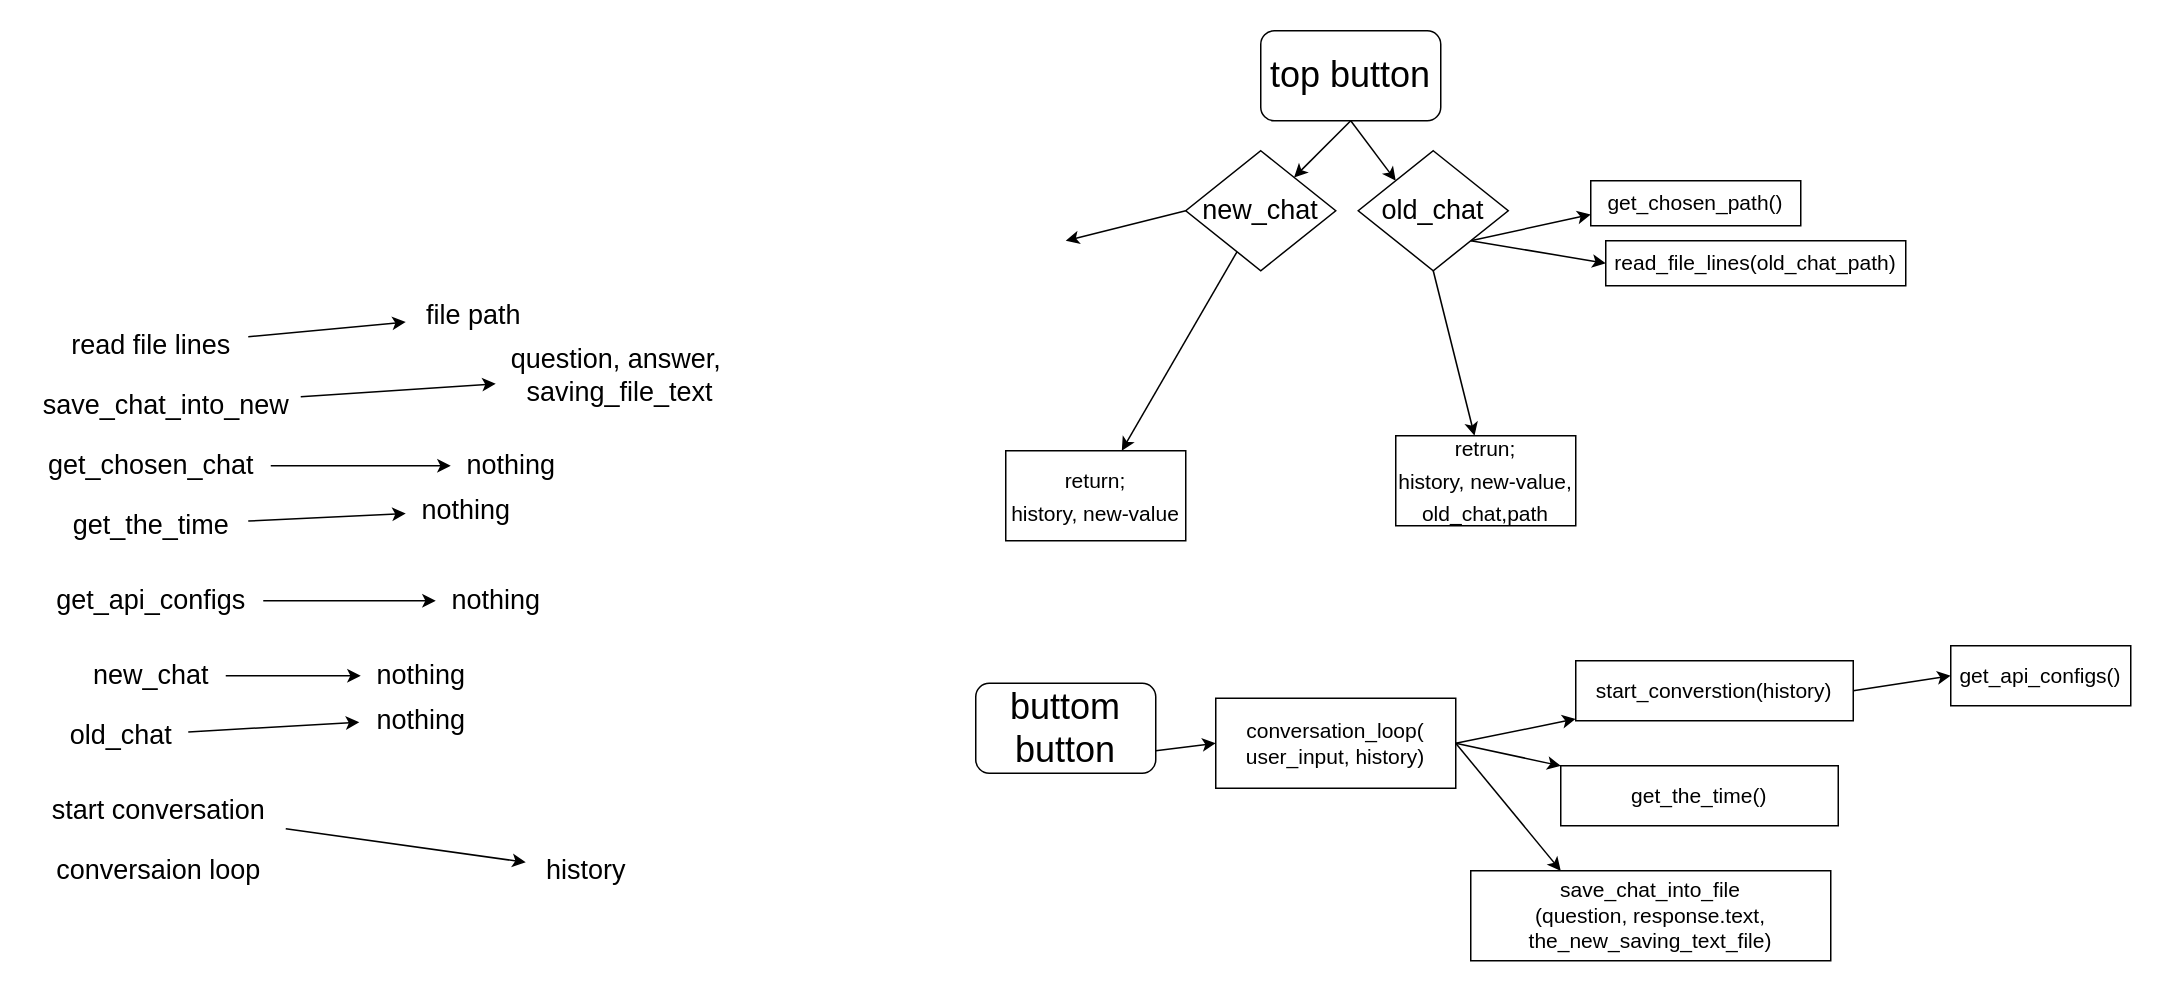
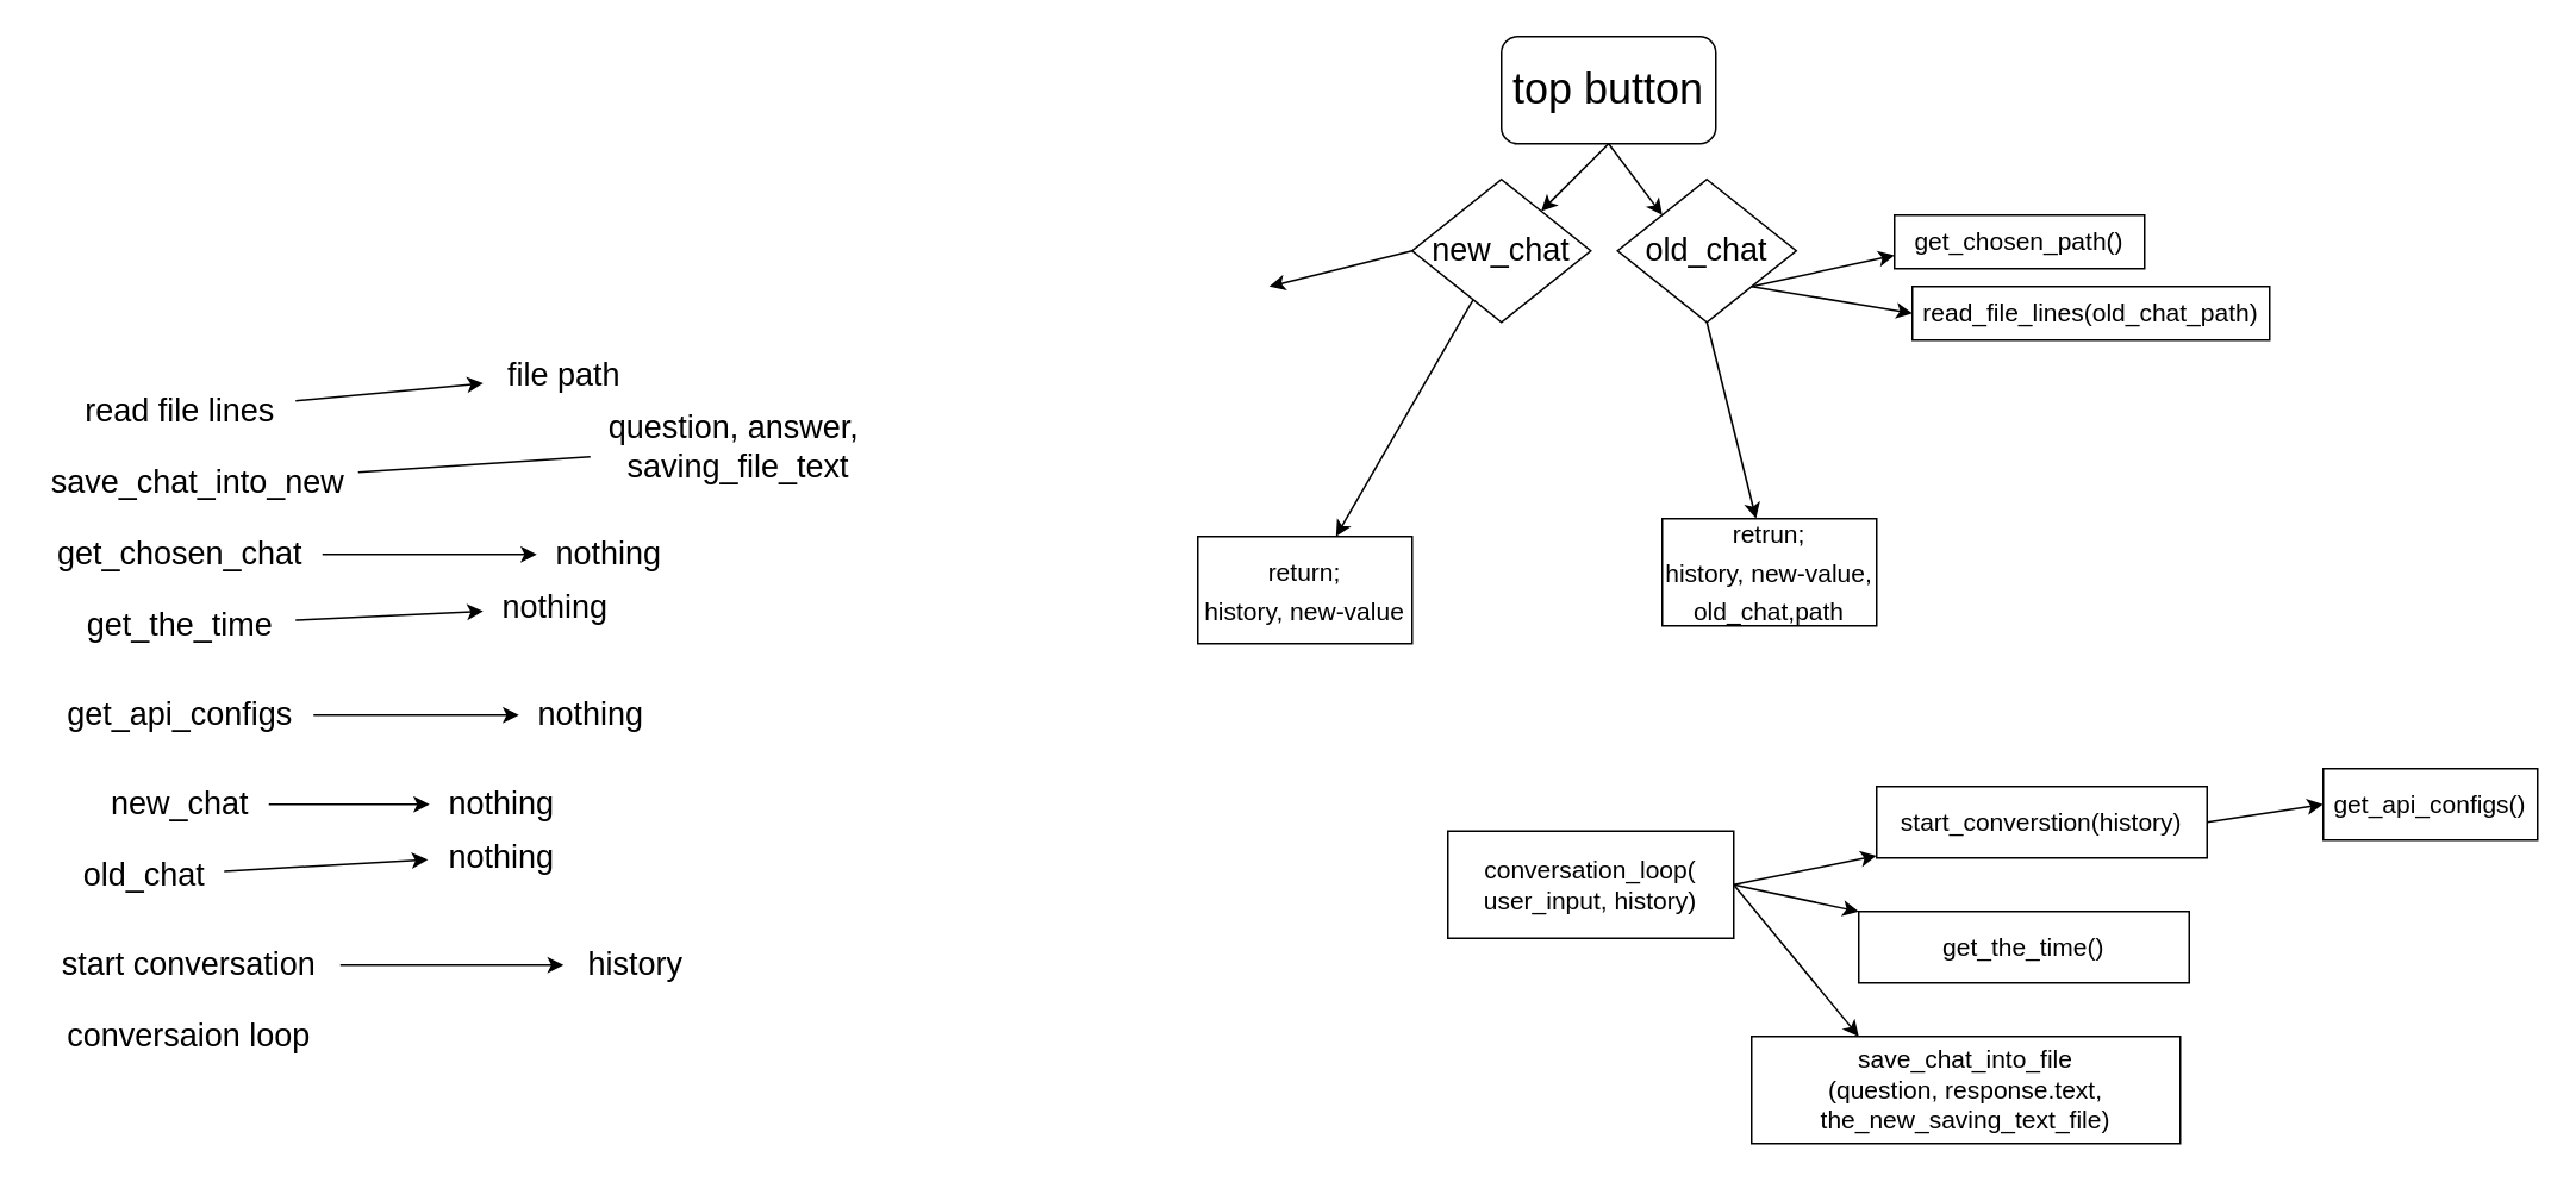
  <mxCell id="0" />
  <mxCell id="1" parent="0" />
  <mxCell id="2" style="edgeStyle=none;html=1;exitX=0;exitY=0;exitDx=0;exitDy=0;entryX=0;entryY=0;entryDx=0;entryDy=0;fontSize=18;" edge="1" parent="1" source="39" target="39"><mxGeometry relative="1" as="geometry" /></mxCell>
  <mxCell id="3" style="edgeStyle=none;html=1;exitX=0.5;exitY=1;exitDx=0;exitDy=0;fontSize=18;" edge="1" parent="1" source="5"><mxGeometry relative="1" as="geometry"><mxPoint x="930" y="120" as="targetPoint" /></mxGeometry></mxCell>
  <mxCell id="4" style="edgeStyle=none;html=1;exitX=0.5;exitY=1;exitDx=0;exitDy=0;fontSize=18;" edge="1" parent="1" source="5" target="35"><mxGeometry relative="1" as="geometry" /></mxCell>
  <mxCell id="5" value="&lt;font style=&quot;font-size: 24px;&quot;&gt;top button&lt;/font&gt;" style="rounded=1;whiteSpace=wrap;html=1;" vertex="1" parent="1"><mxGeometry x="840" y="20" width="120" height="60" as="geometry" /></mxCell>
- <mxCell id="6" style="edgeStyle=none;html=1;exitX=1;exitY=0.75;exitDx=0;exitDy=0;fontSize=14;entryX=0;entryY=0.5;entryDx=0;entryDy=0;" edge="1" parent="1" source="7" target="47"><mxGeometry relative="1" as="geometry"><mxPoint x="830" y="515" as="targetPoint" /></mxGeometry></mxCell>
- <mxCell id="7" value="&lt;font style=&quot;font-size: 24px;&quot;&gt;buttom button&lt;/font&gt;" style="whiteSpace=wrap;html=1;rounded=1;" vertex="1" parent="1"><mxGeometry x="650" y="455" width="120" height="60" as="geometry" /></mxCell>
  <mxCell id="8" value="" style="edgeStyle=none;html=1;fontSize=18;" edge="1" parent="1" source="9" target="25"><mxGeometry relative="1" as="geometry" /></mxCell>
  <mxCell id="9" value="read file lines" style="text;html=1;align=center;verticalAlign=middle;resizable=0;points=[];autosize=1;strokeColor=none;fillColor=none;fontSize=18;" vertex="1" parent="1"><mxGeometry x="35" y="210" width="130" height="40" as="geometry" /></mxCell>
- <mxCell id="10" value="" style="edgeStyle=none;html=1;fontSize=18;" edge="1" parent="1" source="11" target="26"><mxGeometry relative="1" as="geometry" /></mxCell>
+ <mxCell id="10" value="" style="edgeStyle=none;html=1;fontSize=18;endArrow=none;" edge="1" parent="1" source="11" target="26"><mxGeometry relative="1" as="geometry" /></mxCell>
  <mxCell id="11" value="save_chat_into_new" style="text;html=1;align=center;verticalAlign=middle;resizable=0;points=[];autosize=1;strokeColor=none;fillColor=none;fontSize=18;" vertex="1" parent="1"><mxGeometry x="20" y="250" width="180" height="40" as="geometry" /></mxCell>
  <mxCell id="12" value="" style="edgeStyle=none;html=1;fontSize=18;" edge="1" parent="1" source="13" target="27"><mxGeometry relative="1" as="geometry" /></mxCell>
  <mxCell id="13" value="get_chosen_chat" style="text;html=1;align=center;verticalAlign=middle;resizable=0;points=[];autosize=1;strokeColor=none;fillColor=none;fontSize=18;" vertex="1" parent="1"><mxGeometry x="20" y="290" width="160" height="40" as="geometry" /></mxCell>
  <mxCell id="14" value="" style="edgeStyle=none;html=1;fontSize=18;" edge="1" parent="1" source="15" target="28"><mxGeometry relative="1" as="geometry" /></mxCell>
  <mxCell id="15" value="get_the_time" style="text;html=1;align=center;verticalAlign=middle;resizable=0;points=[];autosize=1;strokeColor=none;fillColor=none;fontSize=18;" vertex="1" parent="1"><mxGeometry x="35" y="330" width="130" height="40" as="geometry" /></mxCell>
  <mxCell id="16" value="" style="edgeStyle=none;html=1;fontSize=18;" edge="1" parent="1" source="17" target="29"><mxGeometry relative="1" as="geometry" /></mxCell>
  <mxCell id="17" value="get_api_configs" style="text;html=1;align=center;verticalAlign=middle;resizable=0;points=[];autosize=1;strokeColor=none;fillColor=none;fontSize=18;" vertex="1" parent="1"><mxGeometry x="25" y="380" width="150" height="40" as="geometry" /></mxCell>
  <mxCell id="18" value="" style="edgeStyle=none;html=1;fontSize=18;" edge="1" parent="1" source="19" target="30"><mxGeometry relative="1" as="geometry" /></mxCell>
  <mxCell id="19" value="new_chat" style="text;html=1;align=center;verticalAlign=middle;resizable=0;points=[];autosize=1;strokeColor=none;fillColor=none;fontSize=18;" vertex="1" parent="1"><mxGeometry x="50" y="430" width="100" height="40" as="geometry" /></mxCell>
  <mxCell id="20" value="" style="edgeStyle=none;html=1;fontSize=18;entryX=-0.012;entryY=0.525;entryDx=0;entryDy=0;entryPerimeter=0;" edge="1" parent="1" source="21" target="31"><mxGeometry relative="1" as="geometry"><mxPoint x="240" y="490" as="targetPoint" /></mxGeometry></mxCell>
  <mxCell id="21" value="old_chat" style="text;html=1;align=center;verticalAlign=middle;resizable=0;points=[];autosize=1;strokeColor=none;fillColor=none;fontSize=18;" vertex="1" parent="1"><mxGeometry x="35" y="470" width="90" height="40" as="geometry" /></mxCell>
  <mxCell id="22" value="" style="edgeStyle=none;html=1;fontSize=18;" edge="1" parent="1" source="23" target="32"><mxGeometry relative="1" as="geometry" /></mxCell>
  <mxCell id="23" value="start conversation" style="text;html=1;align=center;verticalAlign=middle;resizable=0;points=[];autosize=1;strokeColor=none;fillColor=none;fontSize=18;" vertex="1" parent="1"><mxGeometry x="20" y="520" width="170" height="40" as="geometry" /></mxCell>
  <mxCell id="24" value="conversaion loop" style="text;html=1;align=center;verticalAlign=middle;resizable=0;points=[];autosize=1;strokeColor=none;fillColor=none;fontSize=18;" vertex="1" parent="1"><mxGeometry x="25" y="560" width="160" height="40" as="geometry" /></mxCell>
  <mxCell id="25" value="file path" style="text;html=1;align=center;verticalAlign=middle;resizable=0;points=[];autosize=1;strokeColor=none;fillColor=none;fontSize=18;" vertex="1" parent="1"><mxGeometry x="270" y="190" width="90" height="40" as="geometry" /></mxCell>
  <mxCell id="26" value="question, answer,&lt;br&gt;&amp;nbsp;saving_file_text" style="text;html=1;align=center;verticalAlign=middle;resizable=0;points=[];autosize=1;strokeColor=none;fillColor=none;fontSize=18;" vertex="1" parent="1"><mxGeometry x="330" y="220" width="160" height="60" as="geometry" /></mxCell>
  <mxCell id="27" value="nothing" style="text;html=1;align=center;verticalAlign=middle;resizable=0;points=[];autosize=1;strokeColor=none;fillColor=none;fontSize=18;" vertex="1" parent="1"><mxGeometry x="300" y="290" width="80" height="40" as="geometry" /></mxCell>
  <mxCell id="28" value="nothing" style="text;html=1;align=center;verticalAlign=middle;resizable=0;points=[];autosize=1;strokeColor=none;fillColor=none;fontSize=18;" vertex="1" parent="1"><mxGeometry x="270" y="320" width="80" height="40" as="geometry" /></mxCell>
  <mxCell id="29" value="nothing" style="text;html=1;align=center;verticalAlign=middle;resizable=0;points=[];autosize=1;strokeColor=none;fillColor=none;fontSize=18;" vertex="1" parent="1"><mxGeometry x="290" y="380" width="80" height="40" as="geometry" /></mxCell>
  <mxCell id="30" value="nothing" style="text;html=1;align=center;verticalAlign=middle;resizable=0;points=[];autosize=1;strokeColor=none;fillColor=none;fontSize=18;" vertex="1" parent="1"><mxGeometry x="240" y="430" width="80" height="40" as="geometry" /></mxCell>
  <mxCell id="31" value="nothing" style="text;html=1;align=center;verticalAlign=middle;resizable=0;points=[];autosize=1;strokeColor=none;fillColor=none;fontSize=18;" vertex="1" parent="1"><mxGeometry x="240" y="460" width="80" height="40" as="geometry" /></mxCell>
- <mxCell id="32" value="history" style="text;html=1;align=center;verticalAlign=middle;resizable=0;points=[];autosize=1;strokeColor=none;fillColor=none;fontSize=18;" vertex="1" parent="1"><mxGeometry x="350" y="560" width="80" height="40" as="geometry" /></mxCell>
+ <mxCell id="32" value="history" style="text;html=1;align=center;verticalAlign=middle;resizable=0;points=[];autosize=1;strokeColor=none;fillColor=none;fontSize=18;" vertex="1" parent="1"><mxGeometry x="315" y="520" width="80" height="40" as="geometry" /></mxCell>
  <mxCell id="33" value="" style="edgeStyle=none;html=1;fontSize=18;" edge="1" parent="1" source="35" target="40"><mxGeometry relative="1" as="geometry" /></mxCell>
  <mxCell id="34" style="edgeStyle=none;html=1;exitX=0;exitY=0.5;exitDx=0;exitDy=0;fontSize=14;" edge="1" parent="1" source="35"><mxGeometry relative="1" as="geometry"><mxPoint x="710" y="160" as="targetPoint" /></mxGeometry></mxCell>
  <mxCell id="35" value="new_chat" style="rhombus;whiteSpace=wrap;html=1;fontSize=18;" vertex="1" parent="1"><mxGeometry x="790" y="100" width="100" height="80" as="geometry" /></mxCell>
  <mxCell id="36" style="edgeStyle=none;html=1;exitX=0.5;exitY=1;exitDx=0;exitDy=0;fontSize=14;" edge="1" parent="1" source="39" target="41"><mxGeometry relative="1" as="geometry" /></mxCell>
  <mxCell id="37" style="edgeStyle=none;html=1;exitX=1;exitY=1;exitDx=0;exitDy=0;fontSize=14;entryX=0;entryY=0.75;entryDx=0;entryDy=0;" edge="1" parent="1" source="39" target="42"><mxGeometry relative="1" as="geometry"><mxPoint x="1040" y="148.923" as="targetPoint" /></mxGeometry></mxCell>
  <mxCell id="38" style="edgeStyle=none;html=1;exitX=1;exitY=1;exitDx=0;exitDy=0;fontSize=14;entryX=0;entryY=0.5;entryDx=0;entryDy=0;" edge="1" parent="1" source="39" target="43"><mxGeometry relative="1" as="geometry"><mxPoint x="1070" y="180" as="targetPoint" /></mxGeometry></mxCell>
  <mxCell id="39" value="old_chat" style="rhombus;whiteSpace=wrap;html=1;fontSize=18;" vertex="1" parent="1"><mxGeometry x="905" y="100" width="100" height="80" as="geometry" /></mxCell>
  <mxCell id="40" value="&lt;font style=&quot;font-size: 14px;&quot;&gt;return;&lt;br&gt;history, new-value&lt;/font&gt;" style="whiteSpace=wrap;html=1;fontSize=18;" vertex="1" parent="1"><mxGeometry x="670" y="300" width="120" height="60" as="geometry" /></mxCell>
  <mxCell id="41" value="&lt;span style=&quot;font-size: 14px;&quot;&gt;retrun;&lt;br&gt;history, new-value, old_chat,path&lt;br&gt;&lt;/span&gt;" style="whiteSpace=wrap;html=1;fontSize=18;" vertex="1" parent="1"><mxGeometry x="930" y="290" width="120" height="60" as="geometry" /></mxCell>
  <mxCell id="42" value="get_chosen_path()" style="whiteSpace=wrap;html=1;fontSize=14;" vertex="1" parent="1"><mxGeometry x="1060" y="120" width="140" height="30" as="geometry" /></mxCell>
  <mxCell id="43" value="read_file_lines(old_chat_path)" style="whiteSpace=wrap;html=1;fontSize=14;" vertex="1" parent="1"><mxGeometry x="1070" y="160" width="200" height="30" as="geometry" /></mxCell>
  <mxCell id="44" style="edgeStyle=none;html=1;exitX=1;exitY=0.5;exitDx=0;exitDy=0;fontSize=14;" edge="1" parent="1" source="47" target="49"><mxGeometry relative="1" as="geometry" /></mxCell>
  <mxCell id="45" style="edgeStyle=none;html=1;exitX=1;exitY=0.5;exitDx=0;exitDy=0;fontSize=14;" edge="1" parent="1" source="47" target="50"><mxGeometry relative="1" as="geometry" /></mxCell>
  <mxCell id="46" style="edgeStyle=none;html=1;exitX=1;exitY=0.5;exitDx=0;exitDy=0;entryX=0.25;entryY=0;entryDx=0;entryDy=0;fontSize=14;" edge="1" parent="1" source="47" target="51"><mxGeometry relative="1" as="geometry" /></mxCell>
  <mxCell id="47" value="conversation_loop(&lt;br&gt;user_input, history)" style="whiteSpace=wrap;html=1;fontSize=14;" vertex="1" parent="1"><mxGeometry x="810" y="465" width="160" height="60" as="geometry" /></mxCell>
  <mxCell id="48" style="edgeStyle=none;html=1;exitX=1;exitY=0.5;exitDx=0;exitDy=0;entryX=0;entryY=0.5;entryDx=0;entryDy=0;fontSize=14;" edge="1" parent="1" source="49" target="52"><mxGeometry relative="1" as="geometry" /></mxCell>
  <mxCell id="49" value="start_converstion(history)" style="whiteSpace=wrap;html=1;fontSize=14;" vertex="1" parent="1"><mxGeometry x="1050" y="440" width="185" height="40" as="geometry" /></mxCell>
  <mxCell id="50" value="get_the_time()" style="whiteSpace=wrap;html=1;fontSize=14;" vertex="1" parent="1"><mxGeometry x="1040" y="510" width="185" height="40" as="geometry" /></mxCell>
  <mxCell id="51" value="save_chat_into_file&lt;br&gt;(question, response.text, the_new_saving_text_file)" style="whiteSpace=wrap;html=1;fontSize=14;" vertex="1" parent="1"><mxGeometry x="980" y="580" width="240" height="60" as="geometry" /></mxCell>
  <mxCell id="52" value="get_api_configs()" style="whiteSpace=wrap;html=1;fontSize=14;" vertex="1" parent="1"><mxGeometry x="1300" y="430" width="120" height="40" as="geometry" /></mxCell>
